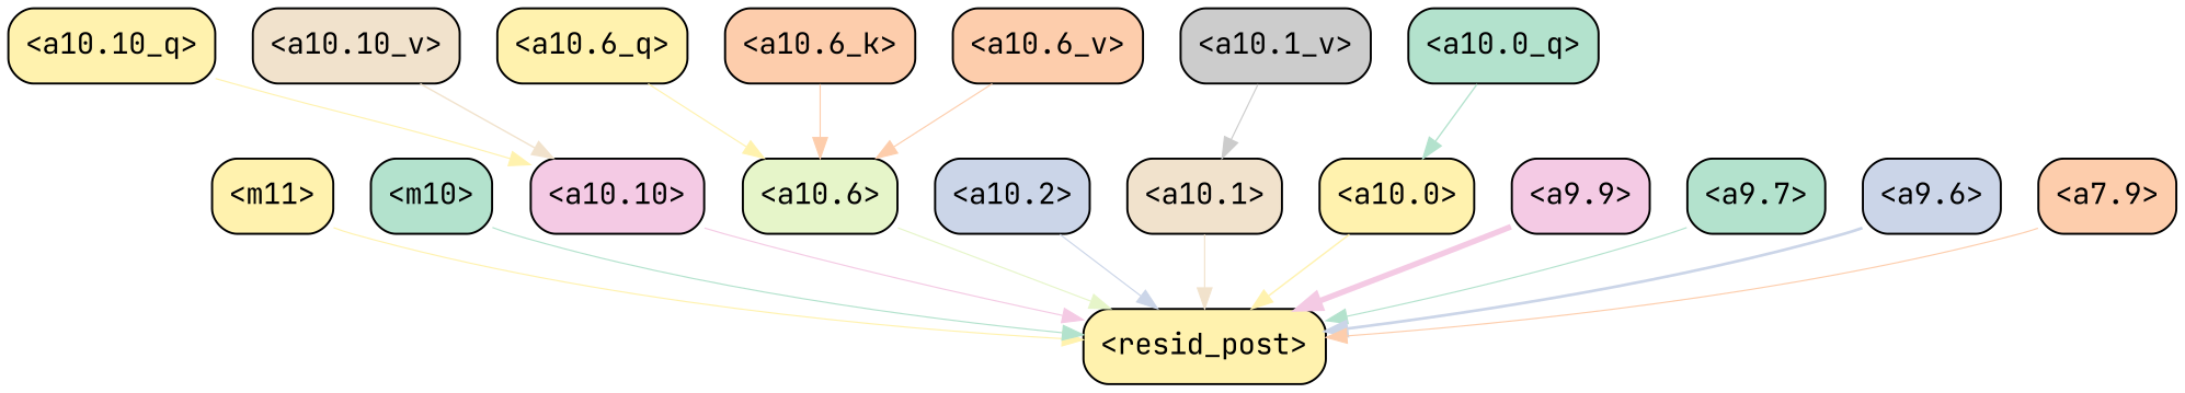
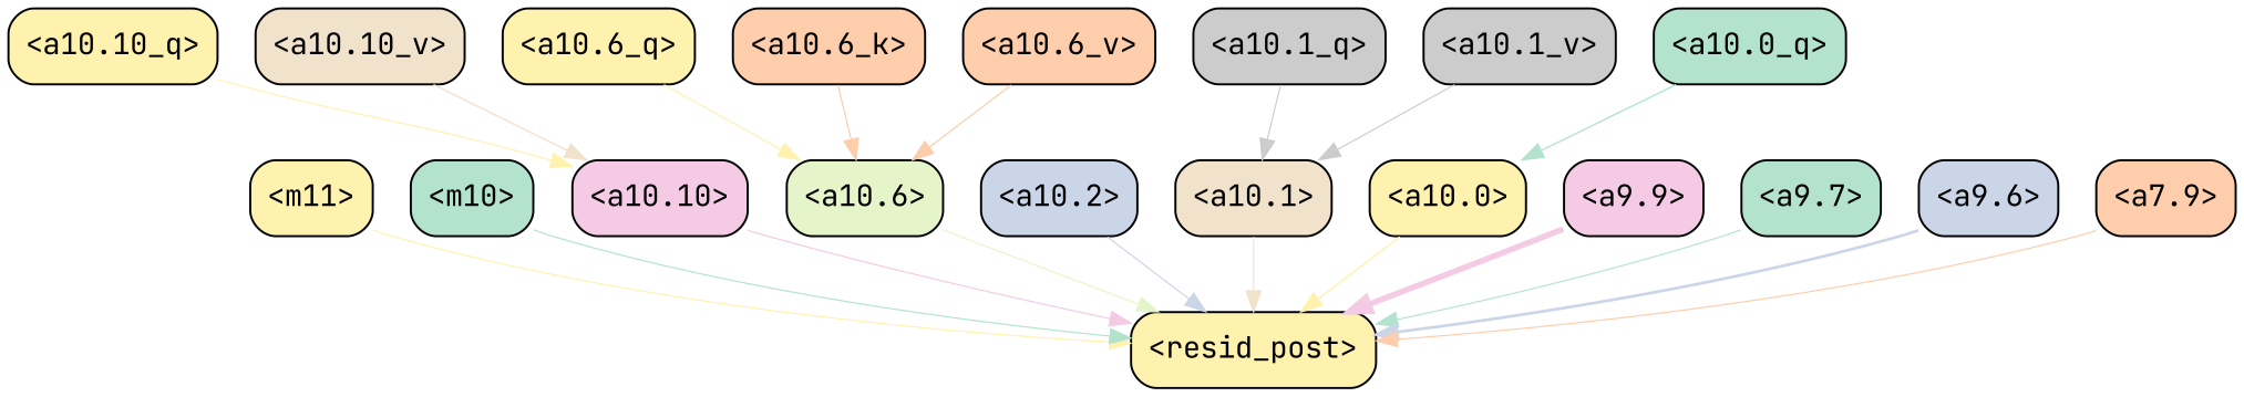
  strict digraph {
    fontname="JetBrains Mono"
    splines=true
    node [color=black fillcolor="#fff2ae" fontname="JetBrains Mono" shape=box style="filled, rounded"]
    edge [color="#fff2ae" fontname="JetBrains Mono" penwidth=0.6]
    "<m11>"
    "<resid_post>"
    "<m10>" [fillcolor="#b3e2cd"]
    "<a10.10>" [fillcolor="#f4cae4"]
    "<a10.6>" [fillcolor="#e6f5c9"]
    "<a10.2>" [fillcolor="#cbd5e8"]
    "<a10.1>" [fillcolor="#f1e2cc"]
    "<a10.0>"
    "<a9.9>" [fillcolor="#f4cae4"]
    "<a9.7>" [fillcolor="#b3e2cd"]
    "<a9.6>" [fillcolor="#cbd5e8"]
    "<a7.9>" [fillcolor="#fdcdac"]
    "<a10.10_q>"
    "<a10.6_q>"
+   "<a10.1_q>" [fillcolor="#cccccc"]
    "<a10.0_q>" [fillcolor="#b3e2cd"]
    "<a10.6_k>" [fillcolor="#fdcdac"]
    "<a10.10_v>" [fillcolor="#f1e2cc"]
    "<a10.6_v>" [fillcolor="#fdcdac"]
    "<a10.1_v>" [fillcolor="#cccccc"]
    "<m11>" -> "<resid_post>"
    "<m10>" -> "<resid_post>" [color="#b3e2cd"]
    "<a10.10>" -> "<resid_post>" [color="#f4cae4"]
    "<a10.6>" -> "<resid_post>" [color="#e6f5c9"]
    "<a10.2>" -> "<resid_post>" [color="#cbd5e8"]
    "<a10.1>" -> "<resid_post>" [color="#f1e2cc"]
    "<a10.0>" -> "<resid_post>" [penwidth=0.7362499237060547]
    "<a9.9>" -> "<resid_post>" [color="#f4cae4" penwidth=2.76039457321167]
    "<a9.7>" -> "<resid_post>" [color="#b3e2cd"]
    "<a9.6>" -> "<resid_post>" [color="#cbd5e8" penwidth=1.3750720024108887]
    "<a7.9>" -> "<resid_post>" [color="#fdcdac"]
    "<a10.10_q>" -> "<a10.10>"
    "<a10.6_q>" -> "<a10.6>"
+   "<a10.1_q>" -> "<a10.1>" [color="#cccccc"]
    "<a10.0_q>" -> "<a10.0>" [color="#b3e2cd" penwidth=0.6948137283325195]
    "<a10.6_k>" -> "<a10.6>" [color="#fdcdac"]
    "<a10.10_v>" -> "<a10.10>" [color="#f1e2cc" penwidth=0.719883918762207]
    "<a10.6_v>" -> "<a10.6>" [color="#fdcdac"]
    "<a10.1_v>" -> "<a10.1>" [color="#cccccc"]
  }
